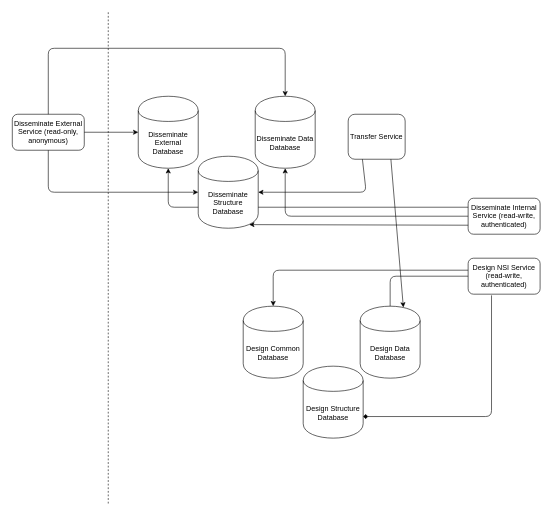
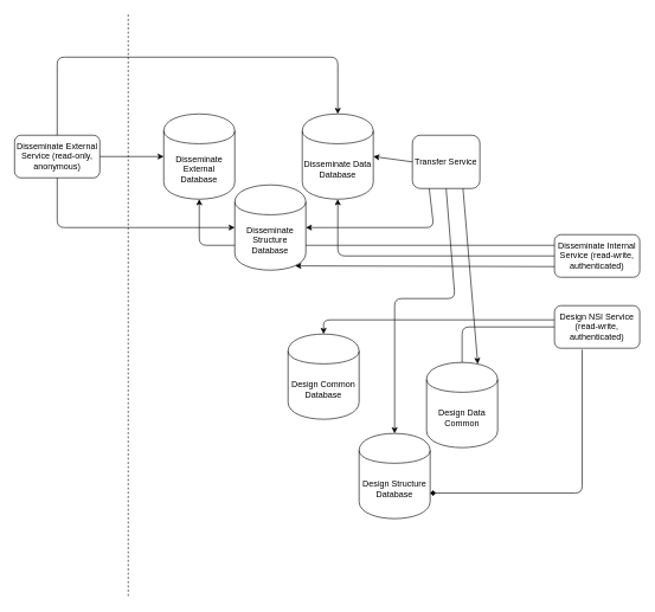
  <mxCell id="0" />
  <mxCell id="1" parent="0" />
  <mxCell id="2" value="Design NSI Service (read-write, authenticated)" style="rounded=1;whiteSpace=wrap;html=1;" vertex="1" parent="1"><mxGeometry x="780" y="430" width="120" height="60" as="geometry" /></mxCell>
  <mxCell id="3" value="Disseminate External Service (read-only, anonymous)" style="rounded=1;whiteSpace=wrap;html=1;" vertex="1" parent="1"><mxGeometry x="20" y="190" width="120" height="60" as="geometry" /></mxCell>
  <mxCell id="4" value="Disseminate Internal Service (read-write, authenticated)" style="rounded=1;whiteSpace=wrap;html=1;" vertex="1" parent="1"><mxGeometry x="780" y="330" width="120" height="60" as="geometry" /></mxCell>
  <mxCell id="5" value="Transfer Service" style="rounded=1;whiteSpace=wrap;html=1;" vertex="1" parent="1"><mxGeometry x="580" y="190" width="95" height="75" as="geometry" /></mxCell>
- <mxCell id="6" value="Design Data Database" style="shape=cylinder;whiteSpace=wrap;html=1;boundedLbl=1;backgroundOutline=1;" vertex="1" parent="1"><mxGeometry x="600" y="510" width="100" height="120" as="geometry" /></mxCell>
- <mxCell id="7" value="Design Common Database" style="shape=cylinder;whiteSpace=wrap;html=1;boundedLbl=1;backgroundOutline=1;" vertex="1" parent="1"><mxGeometry x="405" y="510" width="100" height="120" as="geometry" /></mxCell>
+ <mxCell id="6" value="Design Data Common" style="shape=cylinder;whiteSpace=wrap;html=1;boundedLbl=1;backgroundOutline=1;" vertex="1" parent="1"><mxGeometry x="600" y="510" width="100" height="120" as="geometry" /></mxCell>
+ <mxCell id="7" value="Design Common Database" style="shape=cylinder;whiteSpace=wrap;html=1;boundedLbl=1;backgroundOutline=1;" vertex="1" parent="1"><mxGeometry x="405" y="470" width="100" height="120" as="geometry" /></mxCell>
  <mxCell id="8" value="Design Structure Database" style="shape=cylinder;whiteSpace=wrap;html=1;boundedLbl=1;backgroundOutline=1;" vertex="1" parent="1"><mxGeometry x="505" y="610" width="100" height="120" as="geometry" /></mxCell>
  <mxCell id="9" value="Disseminate Data Database" style="shape=cylinder;whiteSpace=wrap;html=1;boundedLbl=1;backgroundOutline=1;" vertex="1" parent="1"><mxGeometry x="425" y="160" width="100" height="120" as="geometry" /></mxCell>
  <mxCell id="10" value="Disseminate External Database" style="shape=cylinder;whiteSpace=wrap;html=1;boundedLbl=1;backgroundOutline=1;" vertex="1" parent="1"><mxGeometry x="230" y="160" width="100" height="120" as="geometry" /></mxCell>
  <mxCell id="11" value="" style="endArrow=classic;html=1;exitX=0;exitY=0.5;exitDx=0;exitDy=0;entryX=0.5;entryY=1;entryDx=0;entryDy=0;" edge="1" parent="1" source="4" target="9"><mxGeometry width="50" height="50" relative="1" as="geometry"><mxPoint x="690" y="550" as="sourcePoint" /><mxPoint x="460" y="360" as="targetPoint" /><Array as="points"><mxPoint x="475" y="360" /></Array></mxGeometry></mxCell>
  <mxCell id="12" value="" style="endArrow=classic;html=1;exitX=0;exitY=0.75;exitDx=0;exitDy=0;entryX=0.85;entryY=0.95;entryDx=0;entryDy=0;entryPerimeter=0;" edge="1" parent="1" source="4" target="14"><mxGeometry width="50" height="50" relative="1" as="geometry"><mxPoint x="790" y="370" as="sourcePoint" /><mxPoint x="485" y="290" as="targetPoint" /><Array as="points" /></mxGeometry></mxCell>
  <mxCell id="13" value="" style="endArrow=classic;html=1;exitX=0;exitY=0.25;exitDx=0;exitDy=0;entryX=0.5;entryY=1;entryDx=0;entryDy=0;" edge="1" parent="1" source="4" target="10"><mxGeometry width="50" height="50" relative="1" as="geometry"><mxPoint x="800" y="380" as="sourcePoint" /><mxPoint x="495" y="300" as="targetPoint" /><Array as="points"><mxPoint x="280" y="345" /></Array></mxGeometry></mxCell>
  <mxCell id="14" value="Disseminate Structure Database" style="shape=cylinder;whiteSpace=wrap;html=1;boundedLbl=1;backgroundOutline=1;" vertex="1" parent="1"><mxGeometry x="330" y="260" width="100" height="120" as="geometry" /></mxCell>
  <mxCell id="15" value="" style="endArrow=diamond;html=1;exitX=0.325;exitY=1.033;exitDx=0;exitDy=0;entryX=1;entryY=0.7;entryDx=0;entryDy=0;exitPerimeter=0;" edge="1" parent="1" source="2" target="8"><mxGeometry width="50" height="50" relative="1" as="geometry"><mxPoint x="790" y="385" as="sourcePoint" /><mxPoint x="390" y="390" as="targetPoint" /><Array as="points"><mxPoint x="819" y="694" /></Array></mxGeometry></mxCell>
  <mxCell id="16" value="" style="endArrow=none;html=1;exitX=0;exitY=0.5;exitDx=0;exitDy=0;" edge="1" parent="1" source="2" target="6"><mxGeometry width="50" height="50" relative="1" as="geometry"><mxPoint x="690" y="550" as="sourcePoint" /><mxPoint x="740" y="500" as="targetPoint" /><Array as="points"><mxPoint x="650" y="460" /></Array></mxGeometry></mxCell>
  <mxCell id="17" value="" style="endArrow=classic;html=1;exitX=0;exitY=0.5;exitDx=0;exitDy=0;entryX=0.5;entryY=0;entryDx=0;entryDy=0;" edge="1" parent="1" target="7"><mxGeometry width="50" height="50" relative="1" as="geometry"><mxPoint x="780" y="450" as="sourcePoint" /><mxPoint x="650" y="500" as="targetPoint" /><Array as="points"><mxPoint x="455" y="450" /></Array></mxGeometry></mxCell>
  <mxCell id="18" value="" style="endArrow=classic;html=1;exitX=0.25;exitY=1;exitDx=0;exitDy=0;entryX=1;entryY=0.5;entryDx=0;entryDy=0;" edge="1" parent="1" source="5" target="14"><mxGeometry width="50" height="50" relative="1" as="geometry"><mxPoint x="690" y="550" as="sourcePoint" /><mxPoint x="640" y="310" as="targetPoint" /><Array as="points"><mxPoint x="610" y="320" /></Array></mxGeometry></mxCell>
+ <mxCell id="19" value="" style="endArrow=classic;html=1;exitX=0;exitY=0.5;exitDx=0;exitDy=0;entryX=1;entryY=0.5;entryDx=0;entryDy=0;" edge="1" parent="1" source="5" target="9"><mxGeometry width="50" height="50" relative="1" as="geometry"><mxPoint x="690" y="550" as="sourcePoint" /><mxPoint x="740" y="500" as="targetPoint" /></mxGeometry></mxCell>
+ <mxCell id="20" value="" style="endArrow=classic;html=1;exitX=0.5;exitY=1;exitDx=0;exitDy=0;entryX=0.5;entryY=0;entryDx=0;entryDy=0;" edge="1" parent="1" source="5" target="8"><mxGeometry width="50" height="50" relative="1" as="geometry"><mxPoint x="650" y="260" as="sourcePoint" /><mxPoint x="350" y="420" as="targetPoint" /><Array as="points"><mxPoint x="640" y="420" /><mxPoint x="555" y="420" /></Array></mxGeometry></mxCell>
  <mxCell id="21" value="" style="endArrow=classic;html=1;exitX=0.75;exitY=1;exitDx=0;exitDy=0;entryX=0.72;entryY=0.017;entryDx=0;entryDy=0;entryPerimeter=0;" edge="1" parent="1" source="5" target="6"><mxGeometry width="50" height="50" relative="1" as="geometry"><mxPoint x="690" y="550" as="sourcePoint" /><mxPoint x="740" y="500" as="targetPoint" /></mxGeometry></mxCell>
  <mxCell id="22" value="" style="endArrow=none;dashed=1;html=1;" edge="1" parent="1"><mxGeometry width="50" height="50" relative="1" as="geometry"><mxPoint x="180" y="20" as="sourcePoint" /><mxPoint x="180" y="840" as="targetPoint" /></mxGeometry></mxCell>
  <mxCell id="23" value="" style="endArrow=classic;html=1;exitX=1;exitY=0.5;exitDx=0;exitDy=0;entryX=0;entryY=0.5;entryDx=0;entryDy=0;" edge="1" parent="1" source="3" target="10"><mxGeometry width="50" height="50" relative="1" as="geometry"><mxPoint x="690" y="550" as="sourcePoint" /><mxPoint x="740" y="500" as="targetPoint" /></mxGeometry></mxCell>
  <mxCell id="24" value="" style="endArrow=classic;html=1;exitX=0.5;exitY=0;exitDx=0;exitDy=0;entryX=0.5;entryY=0;entryDx=0;entryDy=0;" edge="1" parent="1" source="3" target="9"><mxGeometry width="50" height="50" relative="1" as="geometry"><mxPoint x="90" y="189" as="sourcePoint" /><mxPoint x="660" y="80" as="targetPoint" /><Array as="points"><mxPoint x="80" y="80" /><mxPoint x="475" y="80" /></Array></mxGeometry></mxCell>
  <mxCell id="25" value="" style="endArrow=classic;html=1;exitX=0.5;exitY=1;exitDx=0;exitDy=0;entryX=0;entryY=0.5;entryDx=0;entryDy=0;" edge="1" parent="1" source="3" target="14"><mxGeometry width="50" height="50" relative="1" as="geometry"><mxPoint x="690" y="550" as="sourcePoint" /><mxPoint x="740" y="500" as="targetPoint" /><Array as="points"><mxPoint x="80" y="320" /></Array></mxGeometry></mxCell>
